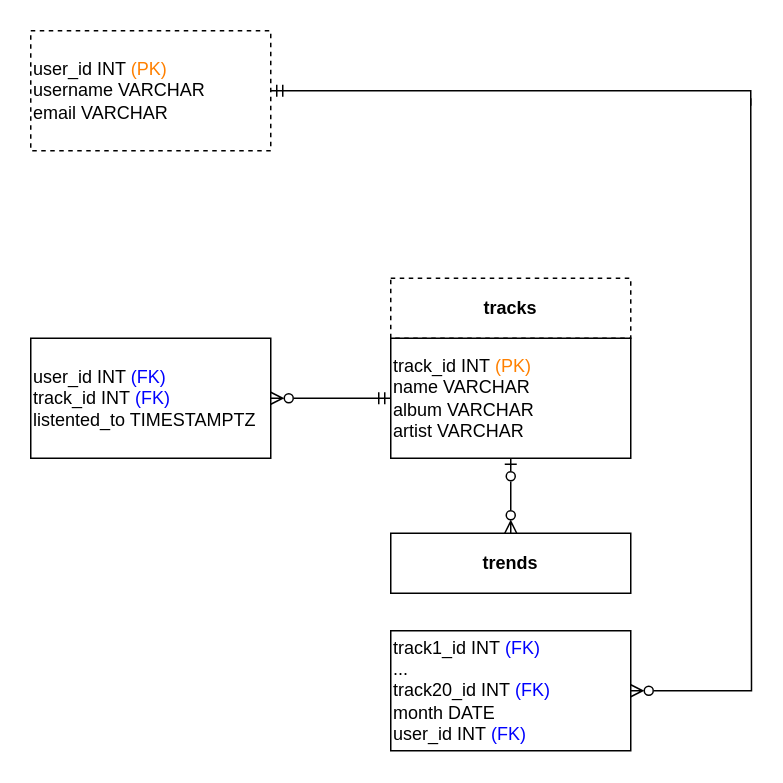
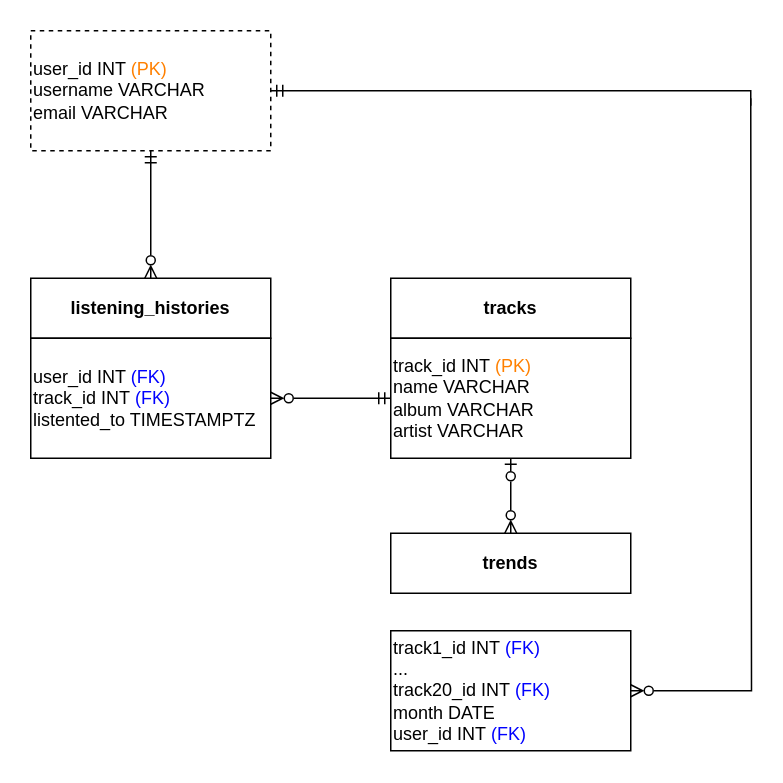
  <mxCell id="0" />
  <mxCell id="1" parent="0" />
+ <mxCell id="2" style="edgeStyle=orthogonalEdgeStyle;rounded=0;orthogonalLoop=1;jettySize=auto;html=1;entryX=0.5;entryY=0;entryDx=0;entryDy=0;startArrow=ERmandOne;startFill=0;endArrow=ERzeroToMany;endFill=0;" parent="1" source="4" target="9" edge="1"><mxGeometry relative="1" as="geometry" /></mxCell>
  <mxCell id="3" style="edgeStyle=orthogonalEdgeStyle;rounded=0;orthogonalLoop=1;jettySize=auto;html=1;endArrow=none;endFill=0;startArrow=ERmandOne;startFill=0;" parent="1" source="4" edge="1"><mxGeometry relative="1" as="geometry"><mxPoint x="500" y="70" as="targetPoint" /><Array as="points"><mxPoint x="500" y="60" /></Array></mxGeometry></mxCell>
  <mxCell id="4" value="user_id INT &lt;font color=&quot;#ff8000&quot;&gt;(PK)&lt;/font&gt;&lt;div&gt;username VARCHAR&lt;/div&gt;&lt;div&gt;email VARCHAR&lt;/div&gt;" style="rounded=0;whiteSpace=wrap;html=1;align=left;dashed=1;" parent="1" vertex="1"><mxGeometry x="20" y="20" width="160" height="80" as="geometry" /></mxCell>
- <mxCell id="5" value="&lt;b&gt;tracks&lt;/b&gt;" style="rounded=0;whiteSpace=wrap;html=1;align=center;dashed=1;" parent="1" vertex="1"><mxGeometry x="260" y="185" width="160" height="40" as="geometry" /></mxCell>
+ <mxCell id="5" value="&lt;b&gt;tracks&lt;/b&gt;" style="rounded=0;whiteSpace=wrap;html=1;align=center;" parent="1" vertex="1"><mxGeometry x="260" y="185" width="160" height="40" as="geometry" /></mxCell>
  <mxCell id="6" style="edgeStyle=orthogonalEdgeStyle;rounded=0;orthogonalLoop=1;jettySize=auto;html=1;entryX=0.5;entryY=0;entryDx=0;entryDy=0;startArrow=ERzeroToOne;startFill=0;endArrow=ERzeroToMany;endFill=0;" parent="1" source="8" target="11" edge="1"><mxGeometry relative="1" as="geometry" /></mxCell>
  <mxCell id="7" style="edgeStyle=orthogonalEdgeStyle;rounded=0;orthogonalLoop=1;jettySize=auto;html=1;entryX=1;entryY=0.5;entryDx=0;entryDy=0;startArrow=ERmandOne;startFill=0;endArrow=ERzeroToMany;endFill=0;" parent="1" source="8" target="10" edge="1"><mxGeometry relative="1" as="geometry" /></mxCell>
  <mxCell id="8" value="track_id INT&amp;nbsp;&lt;font color=&quot;#ff8000&quot;&gt;(PK)&lt;/font&gt;&lt;div&gt;name VARCHAR&lt;/div&gt;&lt;div&gt;album VARCHAR&lt;/div&gt;&lt;div&gt;artist VARCHAR&lt;/div&gt;" style="rounded=0;whiteSpace=wrap;html=1;align=left;" parent="1" vertex="1"><mxGeometry x="260" y="225" width="160" height="80" as="geometry" /></mxCell>
+ <mxCell id="9" value="&lt;b&gt;listening_histories&lt;/b&gt;" style="rounded=0;whiteSpace=wrap;html=1;align=center;" parent="1" vertex="1"><mxGeometry x="20" y="185" width="160" height="40" as="geometry" /></mxCell>
  <mxCell id="10" value="user_id INT &lt;font color=&quot;#0000ff&quot;&gt;(FK)&lt;/font&gt;&lt;div&gt;track_id INT&amp;nbsp;&lt;font color=&quot;#0000ff&quot;&gt;(FK)&lt;/font&gt;&lt;font color=&quot;#0000ff&quot;&gt;&lt;br&gt;&lt;/font&gt;&lt;div&gt;listented_to TIMESTAMPTZ&lt;/div&gt;&lt;/div&gt;" style="rounded=0;whiteSpace=wrap;html=1;align=left;" parent="1" vertex="1"><mxGeometry x="20" y="225" width="160" height="80" as="geometry" /></mxCell>
  <mxCell id="11" value="&lt;b&gt;trends&lt;/b&gt;" style="rounded=0;whiteSpace=wrap;html=1;align=center;" parent="1" vertex="1"><mxGeometry x="260" y="355" width="160" height="40" as="geometry" /></mxCell>
  <mxCell id="12" style="edgeStyle=orthogonalEdgeStyle;rounded=0;orthogonalLoop=1;jettySize=auto;html=1;endArrow=none;endFill=0;startArrow=ERzeroToMany;startFill=0;" parent="1" source="13" edge="1"><mxGeometry relative="1" as="geometry"><mxPoint x="500" y="65" as="targetPoint" /></mxGeometry></mxCell>
  <mxCell id="13" value="track1_id INT&amp;nbsp;&lt;span style=&quot;color: rgb(0, 0, 255);&quot;&gt;(FK)&lt;/span&gt;&lt;div&gt;...&lt;/div&gt;&lt;div&gt;track20_id INT&amp;nbsp;&lt;span style=&quot;color: rgb(0, 0, 255); background-color: initial;&quot;&gt;(FK)&lt;/span&gt;&lt;/div&gt;&lt;div&gt;month&amp;nbsp;&lt;span style=&quot;background-color: initial;&quot;&gt;DATE&lt;/span&gt;&lt;/div&gt;&lt;div&gt;user_id INT&amp;nbsp;&lt;font color=&quot;#0000ff&quot;&gt;(FK)&lt;/font&gt;&lt;/div&gt;" style="rounded=0;whiteSpace=wrap;html=1;align=left;" parent="1" vertex="1"><mxGeometry x="260" y="420" width="160" height="80" as="geometry" /></mxCell>
